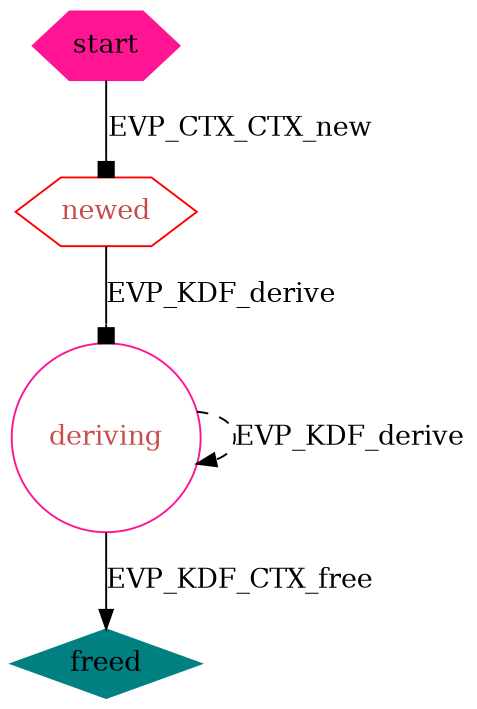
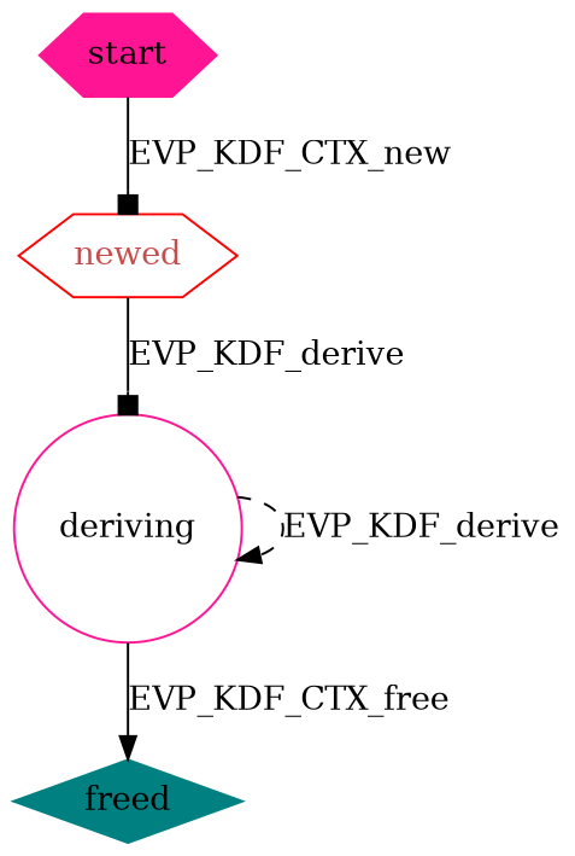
  strict digraph {
    node [color=deeppink shape=hexagon style=filled]
    edge [arrowhead=box]
    n1 [label=start]
    n2 [color=red fontcolor="#c94c4c" label=newed style=solid]
-   n3 [fontcolor="#c94c4c" label=deriving shape=circle style=""]
+   n3 [fontcolor=black label=deriving shape=circle style=""]
    n4 [color=teal label=freed shape=diamond]
-   n1 -> n2 [label=EVP_CTX_CTX_new]
+   n1 -> n2 [label=EVP_KDF_CTX_new]
    n2 -> n3 [label=EVP_KDF_derive]
    n3 -> n3 [arrowhead=normal label=EVP_KDF_derive style=dashed]
    n3 -> n4 [arrowhead=normal label=EVP_KDF_CTX_free]
  }
